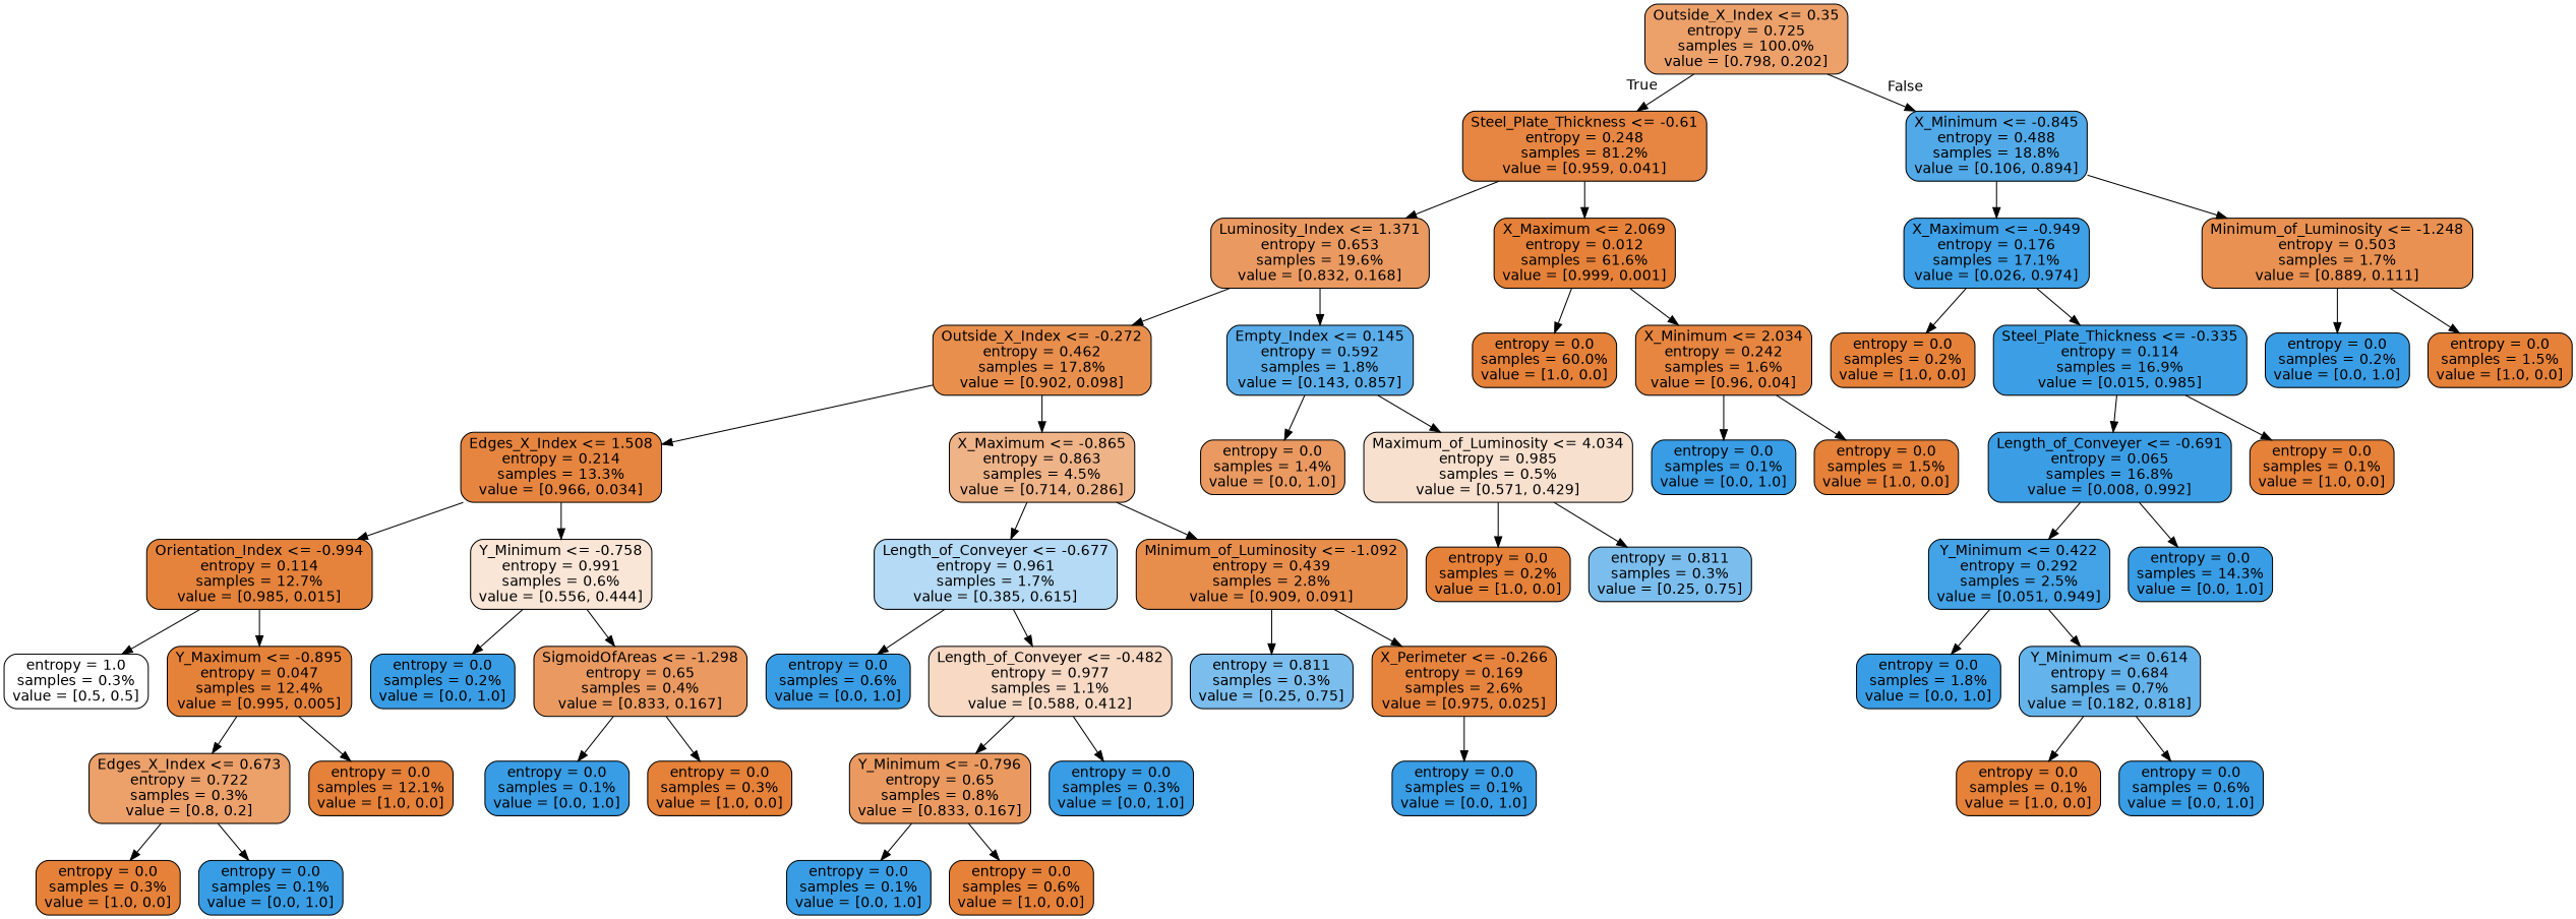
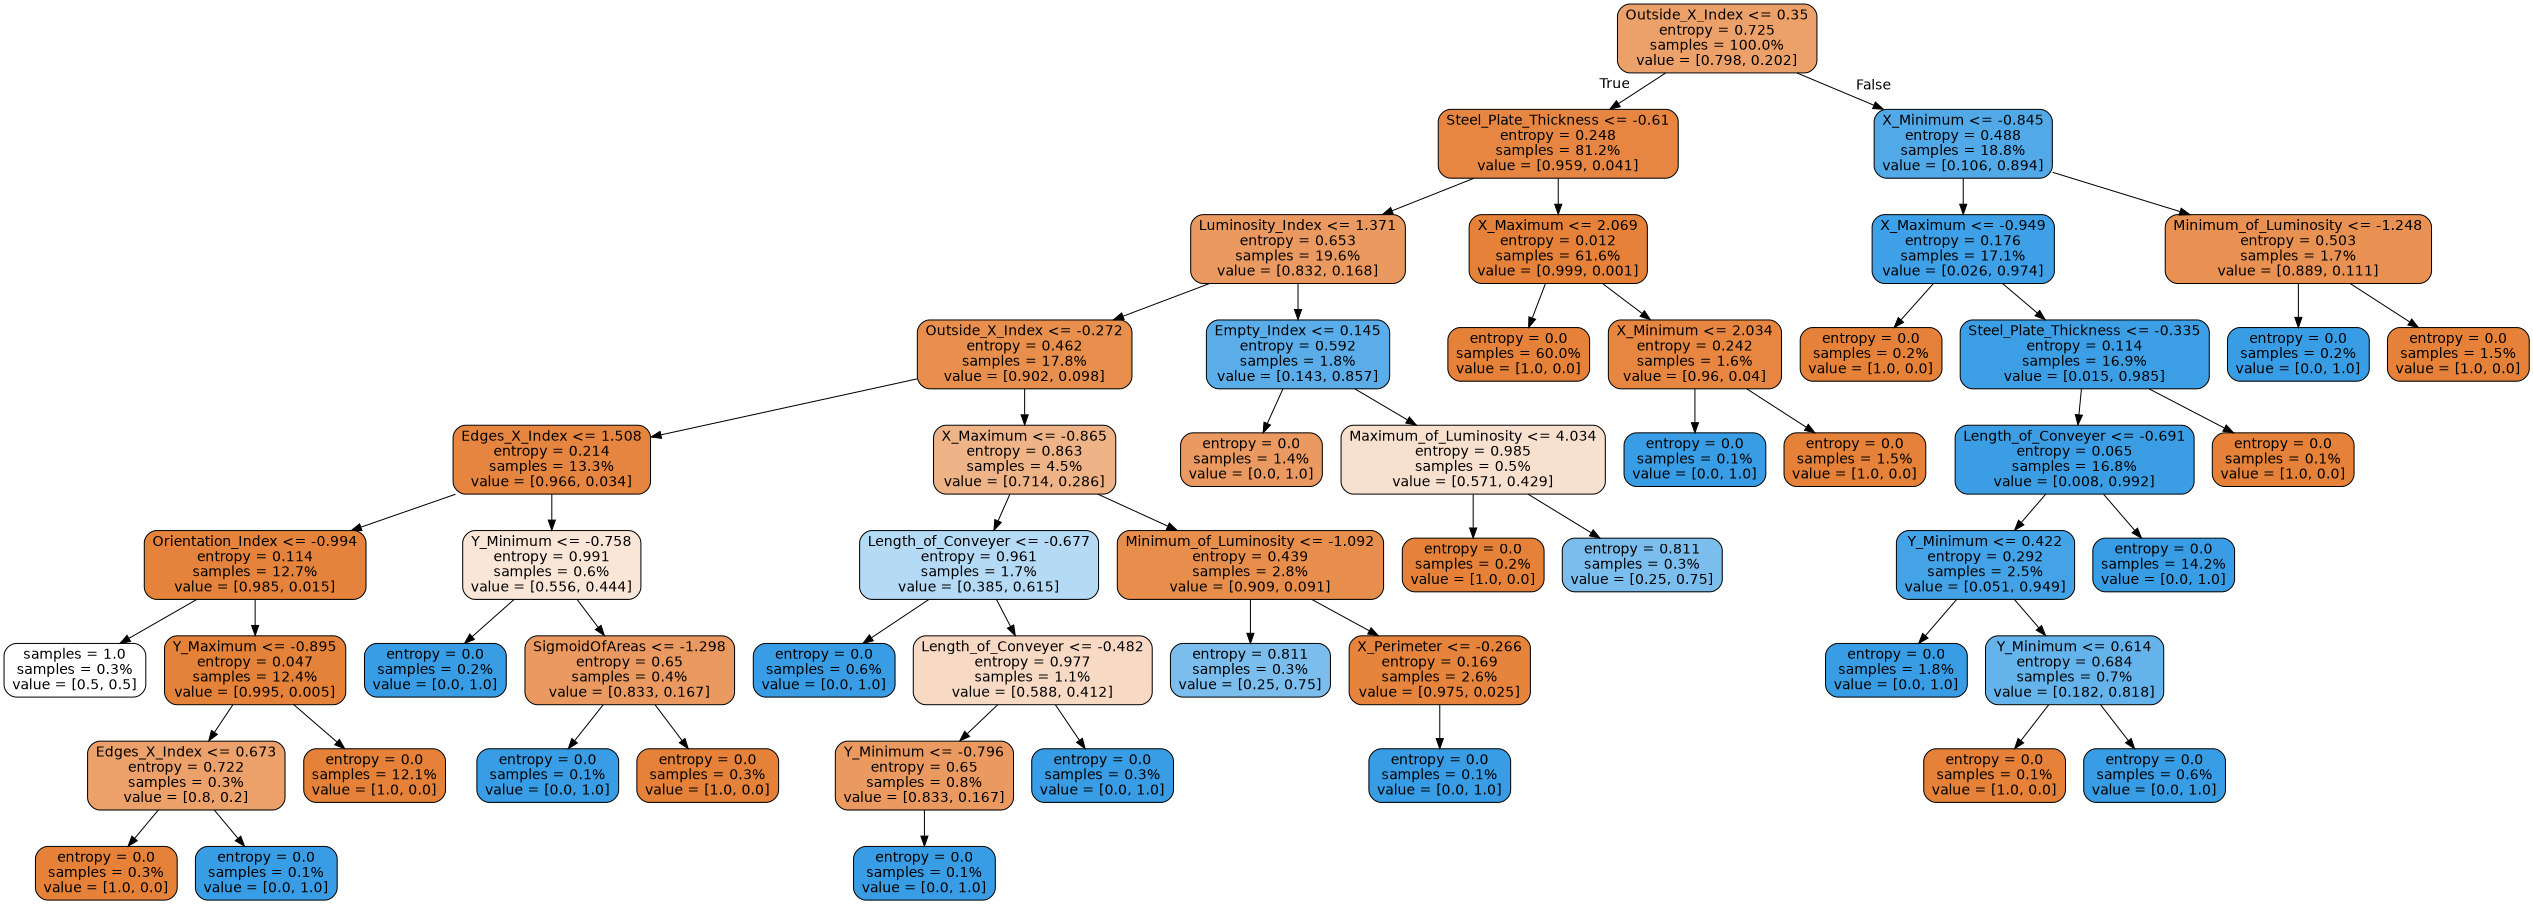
  digraph {
    node [color=black fillcolor="#e58139" fontname=helvetica shape=box style="filled, rounded"]
    edge [fontname=helvetica]
    n1 [fillcolor="#eca16b" label="Outside_X_Index <= 0.35\nentropy = 0.725\nsamples = 100.0%\nvalue = [0.798, 0.202]"]
    n2 [fillcolor="#e68642" label="Steel_Plate_Thickness <= -0.61\nentropy = 0.248\nsamples = 81.2%\nvalue = [0.959, 0.041]"]
    n3 [fillcolor="#51a9e8" label="X_Minimum <= -0.845\nentropy = 0.488\nsamples = 18.8%\nvalue = [0.106, 0.894]"]
    n4 [fillcolor="#ea9a61" label="Luminosity_Index <= 1.371\nentropy = 0.653\nsamples = 19.6%\nvalue = [0.832, 0.168]"]
    n5 [label="X_Maximum <= 2.069\nentropy = 0.012\nsamples = 61.6%\nvalue = [0.999, 0.001]"]
    n6 [fillcolor="#3ea0e6" label="X_Maximum <= -0.949\nentropy = 0.176\nsamples = 17.1%\nvalue = [0.026, 0.974]"]
    n7 [fillcolor="#e89152" label="Minimum_of_Luminosity <= -1.248\nentropy = 0.503\nsamples = 1.7%\nvalue = [0.889, 0.111]"]
    n8 [fillcolor="#e88f4e" label="Outside_X_Index <= -0.272\nentropy = 0.462\nsamples = 17.8%\nvalue = [0.902, 0.098]"]
    n9 [fillcolor="#5aade9" label="Empty_Index <= 0.145\nentropy = 0.592\nsamples = 1.8%\nvalue = [0.143, 0.857]"]
    n10 [label="entropy = 0.0\nsamples = 60.0%\nvalue = [1.0, 0.0]"]
    n11 [fillcolor="#e68641" label="X_Minimum <= 2.034\nentropy = 0.242\nsamples = 1.6%\nvalue = [0.96, 0.04]"]
    n12 [fillcolor="#e68540" label="Edges_X_Index <= 1.508\nentropy = 0.214\nsamples = 13.3%\nvalue = [0.966, 0.034]"]
    n13 [fillcolor="#efb388" label="X_Maximum <= -0.865\nentropy = 0.863\nsamples = 4.5%\nvalue = [0.714, 0.286]"]
    n14 [fillcolor="#ea9a61" label="entropy = 0.0\nsamples = 1.4%\nvalue = [0.0, 1.0]"]
    n15 [fillcolor="#f8e0ce" label="Maximum_of_Luminosity <= 4.034\nentropy = 0.985\nsamples = 0.5%\nvalue = [0.571, 0.429]"]
    n16 [fillcolor="#e5833c" label="Orientation_Index <= -0.994\nentropy = 0.114\nsamples = 12.7%\nvalue = [0.985, 0.015]"]
    n17 [fillcolor="#fae6d7" label="Y_Minimum <= -0.758\nentropy = 0.991\nsamples = 0.6%\nvalue = [0.556, 0.444]"]
    n18 [fillcolor="#b5daf5" label="Length_of_Conveyer <= -0.677\nentropy = 0.961\nsamples = 1.7%\nvalue = [0.385, 0.615]"]
    n19 [fillcolor="#e88e4d" label="Minimum_of_Luminosity <= -1.092\nentropy = 0.439\nsamples = 2.8%\nvalue = [0.909, 0.091]"]
-   n20 [fillcolor="#ffffff" label="entropy = 1.0\nsamples = 0.3%\nvalue = [0.5, 0.5]"]
+   n20 [fillcolor="#ffffff" label="samples = 1.0\nsamples = 0.3%\nvalue = [0.5, 0.5]"]
    n21 [fillcolor="#e5823a" label="Y_Maximum <= -0.895\nentropy = 0.047\nsamples = 12.4%\nvalue = [0.995, 0.005]"]
    n22 [fillcolor="#399de5" label="entropy = 0.0\nsamples = 0.2%\nvalue = [0.0, 1.0]"]
    n23 [fillcolor="#ea9a61" label="SigmoidOfAreas <= -1.298\nentropy = 0.65\nsamples = 0.4%\nvalue = [0.833, 0.167]"]
    n24 [fillcolor="#eca06a" label="Edges_X_Index <= 0.673\nentropy = 0.722\nsamples = 0.3%\nvalue = [0.8, 0.2]"]
    n25 [label="entropy = 0.0\nsamples = 12.1%\nvalue = [1.0, 0.0]"]
    n26 [label="entropy = 0.0\nsamples = 0.3%\nvalue = [1.0, 0.0]"]
    n27 [fillcolor="#399de5" label="entropy = 0.0\nsamples = 0.1%\nvalue = [0.0, 1.0]"]
    n28 [fillcolor="#399de5" label="entropy = 0.0\nsamples = 0.1%\nvalue = [0.0, 1.0]"]
    n29 [label="entropy = 0.0\nsamples = 0.3%\nvalue = [1.0, 0.0]"]
    n30 [fillcolor="#399de5" label="entropy = 0.0\nsamples = 0.6%\nvalue = [0.0, 1.0]"]
    n31 [fillcolor="#f7d9c4" label="Length_of_Conveyer <= -0.482\nentropy = 0.977\nsamples = 1.1%\nvalue = [0.588, 0.412]"]
    n32 [fillcolor="#7bbeee" label="entropy = 0.811\nsamples = 0.3%\nvalue = [0.25, 0.75]"]
    n33 [fillcolor="#e6843e" label="X_Perimeter <= -0.266\nentropy = 0.169\nsamples = 2.6%\nvalue = [0.975, 0.025]"]
    n34 [fillcolor="#ea9a61" label="Y_Minimum <= -0.796\nentropy = 0.65\nsamples = 0.8%\nvalue = [0.833, 0.167]"]
    n35 [fillcolor="#399de5" label="entropy = 0.0\nsamples = 0.3%\nvalue = [0.0, 1.0]"]
    n36 [fillcolor="#399de5" label="entropy = 0.0\nsamples = 0.1%\nvalue = [0.0, 1.0]"]
-   n37 [label="entropy = 0.0\nsamples = 0.6%\nvalue = [1.0, 0.0]"]
    n38 [fillcolor="#399de5" label="entropy = 0.0\nsamples = 0.1%\nvalue = [0.0, 1.0]"]
    n39 [label="entropy = 0.0\nsamples = 0.2%\nvalue = [1.0, 0.0]"]
    n40 [fillcolor="#7bbeee" label="entropy = 0.811\nsamples = 0.3%\nvalue = [0.25, 0.75]"]
    n41 [fillcolor="#399de5" label="entropy = 0.0\nsamples = 0.1%\nvalue = [0.0, 1.0]"]
    n42 [label="entropy = 0.0\nsamples = 1.5%\nvalue = [1.0, 0.0]"]
    n43 [label="entropy = 0.0\nsamples = 0.2%\nvalue = [1.0, 0.0]"]
    n44 [fillcolor="#3c9fe5" label="Steel_Plate_Thickness <= -0.335\nentropy = 0.114\nsamples = 16.9%\nvalue = [0.015, 0.985]"]
    n45 [fillcolor="#399de5" label="entropy = 0.0\nsamples = 0.2%\nvalue = [0.0, 1.0]"]
    n46 [label="entropy = 0.0\nsamples = 1.5%\nvalue = [1.0, 0.0]"]
    n47 [fillcolor="#3b9ee5" label="Length_of_Conveyer <= -0.691\nentropy = 0.065\nsamples = 16.8%\nvalue = [0.008, 0.992]"]
    n48 [label="entropy = 0.0\nsamples = 0.1%\nvalue = [1.0, 0.0]"]
    n49 [fillcolor="#44a2e6" label="Y_Minimum <= 0.422\nentropy = 0.292\nsamples = 2.5%\nvalue = [0.051, 0.949]"]
-   n50 [fillcolor="#399de5" label="entropy = 0.0\nsamples = 14.3%\nvalue = [0.0, 1.0]"]
+   n50 [fillcolor="#399de5" label="entropy = 0.0\nsamples = 14.2%\nvalue = [0.0, 1.0]"]
    n51 [fillcolor="#399de5" label="entropy = 0.0\nsamples = 1.8%\nvalue = [0.0, 1.0]"]
    n52 [fillcolor="#65b3eb" label="Y_Minimum <= 0.614\nentropy = 0.684\nsamples = 0.7%\nvalue = [0.182, 0.818]"]
    n53 [label="entropy = 0.0\nsamples = 0.1%\nvalue = [1.0, 0.0]"]
    n54 [fillcolor="#399de5" label="entropy = 0.0\nsamples = 0.6%\nvalue = [0.0, 1.0]"]
    n1 -> n2 [headlabel=True labelangle=45 labeldistance=2.5]
    n1 -> n3 [headlabel=False labelangle=-45 labeldistance=2.5]
    n2 -> n4
    n2 -> n5
    n3 -> n6
    n3 -> n7
    n4 -> n8
    n4 -> n9
    n5 -> n10
    n5 -> n11
    n6 -> n43
    n6 -> n44
    n7 -> n45
    n7 -> n46
    n8 -> n12
    n8 -> n13
    n9 -> n14
    n9 -> n15
    n11 -> n41
    n11 -> n42
    n12 -> n16
    n12 -> n17
    n13 -> n18
    n13 -> n19
    n15 -> n39
    n15 -> n40
    n16 -> n20
    n16 -> n21
    n17 -> n22
    n17 -> n23
    n18 -> n30
    n18 -> n31
    n19 -> n32
    n19 -> n33
    n21 -> n24
    n21 -> n25
    n23 -> n28
    n23 -> n29
    n24 -> n26
    n24 -> n27
    n31 -> n34
    n31 -> n35
    n33 -> n38
    n34 -> n36
-   n34 -> n37
    n44 -> n47
    n44 -> n48
    n47 -> n49
    n47 -> n50
    n49 -> n51
    n49 -> n52
    n52 -> n53
    n52 -> n54
  }
